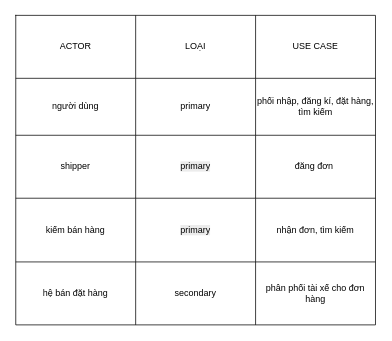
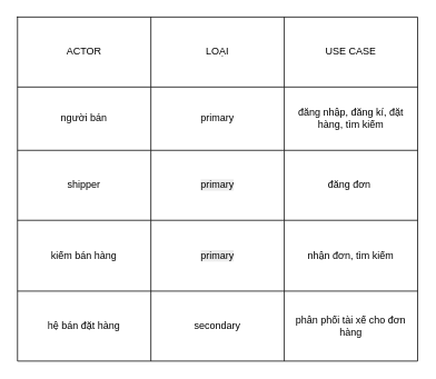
  <mxCell id="0" />
  <mxCell id="1" parent="0" />
  <mxCell id="2" value="" style="shape=table;startSize=0;container=1;collapsible=0;childLayout=tableLayout;" vertex="1" parent="1"><mxGeometry x="20" y="20" width="480" height="413" as="geometry" /></mxCell>
  <mxCell id="3" value="" style="shape=tableRow;horizontal=0;startSize=0;swimlaneHead=0;swimlaneBody=0;strokeColor=inherit;top=0;left=0;bottom=0;right=0;collapsible=0;dropTarget=0;fillColor=none;points=[[0,0.5],[1,0.5]];portConstraint=eastwest;" vertex="1" parent="2"><mxGeometry width="480" height="84" as="geometry" /></mxCell>
  <mxCell id="4" value="ACTOR" style="shape=partialRectangle;html=1;whiteSpace=wrap;connectable=0;strokeColor=inherit;overflow=hidden;fillColor=none;top=0;left=0;bottom=0;right=0;pointerEvents=1;" vertex="1" parent="3"><mxGeometry width="160" height="84" as="geometry"><mxRectangle width="160" height="84" as="alternateBounds" /></mxGeometry></mxCell>
  <mxCell id="5" value="LOẠI" style="shape=partialRectangle;html=1;whiteSpace=wrap;connectable=0;strokeColor=inherit;overflow=hidden;fillColor=none;top=0;left=0;bottom=0;right=0;pointerEvents=1;" vertex="1" parent="3"><mxGeometry x="160" width="160" height="84" as="geometry"><mxRectangle width="160" height="84" as="alternateBounds" /></mxGeometry></mxCell>
  <mxCell id="6" value="USE CASE" style="shape=partialRectangle;html=1;whiteSpace=wrap;connectable=0;strokeColor=inherit;overflow=hidden;fillColor=none;top=0;left=0;bottom=0;right=0;pointerEvents=1;" vertex="1" parent="3"><mxGeometry x="320" width="160" height="84" as="geometry"><mxRectangle width="160" height="84" as="alternateBounds" /></mxGeometry></mxCell>
  <mxCell id="7" value="" style="shape=tableRow;horizontal=0;startSize=0;swimlaneHead=0;swimlaneBody=0;strokeColor=inherit;top=0;left=0;bottom=0;right=0;collapsible=0;dropTarget=0;fillColor=none;points=[[0,0.5],[1,0.5]];portConstraint=eastwest;" vertex="1" parent="2"><mxGeometry y="84" width="480" height="76" as="geometry" /></mxCell>
- <mxCell id="8" value="người dùng" style="shape=partialRectangle;html=1;whiteSpace=wrap;connectable=0;strokeColor=inherit;overflow=hidden;fillColor=none;top=0;left=0;bottom=0;right=0;pointerEvents=1;" vertex="1" parent="7"><mxGeometry width="160" height="76" as="geometry"><mxRectangle width="160" height="76" as="alternateBounds" /></mxGeometry></mxCell>
+ <mxCell id="8" value="người bán" style="shape=partialRectangle;html=1;whiteSpace=wrap;connectable=0;strokeColor=inherit;overflow=hidden;fillColor=none;top=0;left=0;bottom=0;right=0;pointerEvents=1;" vertex="1" parent="7"><mxGeometry width="160" height="76" as="geometry"><mxRectangle width="160" height="76" as="alternateBounds" /></mxGeometry></mxCell>
  <mxCell id="9" value="primary" style="shape=partialRectangle;html=1;whiteSpace=wrap;connectable=0;strokeColor=inherit;overflow=hidden;fillColor=none;top=0;left=0;bottom=0;right=0;pointerEvents=1;" vertex="1" parent="7"><mxGeometry x="160" width="160" height="76" as="geometry"><mxRectangle width="160" height="76" as="alternateBounds" /></mxGeometry></mxCell>
- <mxCell id="10" value="phối nhập, đăng kí, đặt hàng, tìm kiếm" style="shape=partialRectangle;html=1;whiteSpace=wrap;connectable=0;strokeColor=inherit;overflow=hidden;fillColor=none;top=0;left=0;bottom=0;right=0;pointerEvents=1;" vertex="1" parent="7"><mxGeometry x="320" width="160" height="76" as="geometry"><mxRectangle width="160" height="76" as="alternateBounds" /></mxGeometry></mxCell>
+ <mxCell id="10" value="đăng nhập, đăng kí, đặt hàng, tìm kiếm" style="shape=partialRectangle;html=1;whiteSpace=wrap;connectable=0;strokeColor=inherit;overflow=hidden;fillColor=none;top=0;left=0;bottom=0;right=0;pointerEvents=1;" vertex="1" parent="7"><mxGeometry x="320" width="160" height="76" as="geometry"><mxRectangle width="160" height="76" as="alternateBounds" /></mxGeometry></mxCell>
  <mxCell id="11" value="" style="shape=tableRow;horizontal=0;startSize=0;swimlaneHead=0;swimlaneBody=0;strokeColor=inherit;top=0;left=0;bottom=0;right=0;collapsible=0;dropTarget=0;fillColor=none;points=[[0,0.5],[1,0.5]];portConstraint=eastwest;" vertex="1" parent="2"><mxGeometry y="160" width="480" height="84" as="geometry" /></mxCell>
  <mxCell id="12" value="shipper" style="shape=partialRectangle;html=1;whiteSpace=wrap;connectable=0;strokeColor=inherit;overflow=hidden;fillColor=none;top=0;left=0;bottom=0;right=0;pointerEvents=1;" vertex="1" parent="11"><mxGeometry width="160" height="84" as="geometry"><mxRectangle width="160" height="84" as="alternateBounds" /></mxGeometry></mxCell>
  <mxCell id="13" value="&lt;meta charset=&quot;utf-8&quot;&gt;&lt;span style=&quot;color: rgb(0, 0, 0); font-family: Helvetica; font-size: 12px; font-style: normal; font-variant-ligatures: normal; font-variant-caps: normal; font-weight: 400; letter-spacing: normal; orphans: 2; text-align: center; text-indent: 0px; text-transform: none; widows: 2; word-spacing: 0px; -webkit-text-stroke-width: 0px; white-space: normal; background-color: rgb(236, 236, 236); text-decoration-thickness: initial; text-decoration-style: initial; text-decoration-color: initial; display: inline !important; float: none;&quot;&gt;primary&lt;/span&gt;" style="shape=partialRectangle;html=1;whiteSpace=wrap;connectable=0;strokeColor=inherit;overflow=hidden;fillColor=none;top=0;left=0;bottom=0;right=0;pointerEvents=1;" vertex="1" parent="11"><mxGeometry x="160" width="160" height="84" as="geometry"><mxRectangle width="160" height="84" as="alternateBounds" /></mxGeometry></mxCell>
  <mxCell id="14" value="đăng đơn&amp;nbsp;" style="shape=partialRectangle;html=1;whiteSpace=wrap;connectable=0;strokeColor=inherit;overflow=hidden;fillColor=none;top=0;left=0;bottom=0;right=0;pointerEvents=1;" vertex="1" parent="11"><mxGeometry x="320" width="160" height="84" as="geometry"><mxRectangle width="160" height="84" as="alternateBounds" /></mxGeometry></mxCell>
  <mxCell id="15" value="" style="shape=tableRow;horizontal=0;startSize=0;swimlaneHead=0;swimlaneBody=0;strokeColor=inherit;top=0;left=0;bottom=0;right=0;collapsible=0;dropTarget=0;fillColor=none;points=[[0,0.5],[1,0.5]];portConstraint=eastwest;" vertex="1" parent="2"><mxGeometry y="244" width="480" height="85" as="geometry" /></mxCell>
  <mxCell id="16" value="kiếm bán hàng" style="shape=partialRectangle;html=1;whiteSpace=wrap;connectable=0;strokeColor=inherit;overflow=hidden;fillColor=none;top=0;left=0;bottom=0;right=0;pointerEvents=1;" vertex="1" parent="15"><mxGeometry width="160" height="85" as="geometry"><mxRectangle width="160" height="85" as="alternateBounds" /></mxGeometry></mxCell>
  <mxCell id="17" value="&lt;meta charset=&quot;utf-8&quot;&gt;&lt;span style=&quot;color: rgb(0, 0, 0); font-family: Helvetica; font-size: 12px; font-style: normal; font-variant-ligatures: normal; font-variant-caps: normal; font-weight: 400; letter-spacing: normal; orphans: 2; text-align: center; text-indent: 0px; text-transform: none; widows: 2; word-spacing: 0px; -webkit-text-stroke-width: 0px; white-space: normal; background-color: rgb(236, 236, 236); text-decoration-thickness: initial; text-decoration-style: initial; text-decoration-color: initial; display: inline !important; float: none;&quot;&gt;primary&lt;/span&gt;" style="shape=partialRectangle;html=1;whiteSpace=wrap;connectable=0;strokeColor=inherit;overflow=hidden;fillColor=none;top=0;left=0;bottom=0;right=0;pointerEvents=1;" vertex="1" parent="15"><mxGeometry x="160" width="160" height="85" as="geometry"><mxRectangle width="160" height="85" as="alternateBounds" /></mxGeometry></mxCell>
  <mxCell id="18" value="nhận đơn, tìm kiếm" style="shape=partialRectangle;html=1;whiteSpace=wrap;connectable=0;strokeColor=inherit;overflow=hidden;fillColor=none;top=0;left=0;bottom=0;right=0;pointerEvents=1;" vertex="1" parent="15"><mxGeometry x="320" width="160" height="85" as="geometry"><mxRectangle width="160" height="85" as="alternateBounds" /></mxGeometry></mxCell>
  <mxCell id="19" value="" style="shape=tableRow;horizontal=0;startSize=0;swimlaneHead=0;swimlaneBody=0;strokeColor=inherit;top=0;left=0;bottom=0;right=0;collapsible=0;dropTarget=0;fillColor=none;points=[[0,0.5],[1,0.5]];portConstraint=eastwest;" vertex="1" parent="2"><mxGeometry y="329" width="480" height="84" as="geometry" /></mxCell>
  <mxCell id="20" value="hệ bán đặt hàng" style="shape=partialRectangle;html=1;whiteSpace=wrap;connectable=0;strokeColor=inherit;overflow=hidden;fillColor=none;top=0;left=0;bottom=0;right=0;pointerEvents=1;" vertex="1" parent="19"><mxGeometry width="160" height="84" as="geometry"><mxRectangle width="160" height="84" as="alternateBounds" /></mxGeometry></mxCell>
  <mxCell id="21" value="secondary" style="shape=partialRectangle;html=1;whiteSpace=wrap;connectable=0;strokeColor=inherit;overflow=hidden;fillColor=none;top=0;left=0;bottom=0;right=0;pointerEvents=1;" vertex="1" parent="19"><mxGeometry x="160" width="160" height="84" as="geometry"><mxRectangle width="160" height="84" as="alternateBounds" /></mxGeometry></mxCell>
  <mxCell id="22" value="phân phối tài xế cho đơn hàng" style="shape=partialRectangle;html=1;whiteSpace=wrap;connectable=0;strokeColor=inherit;overflow=hidden;fillColor=none;top=0;left=0;bottom=0;right=0;pointerEvents=1;" vertex="1" parent="19"><mxGeometry x="320" width="160" height="84" as="geometry"><mxRectangle width="160" height="84" as="alternateBounds" /></mxGeometry></mxCell>
